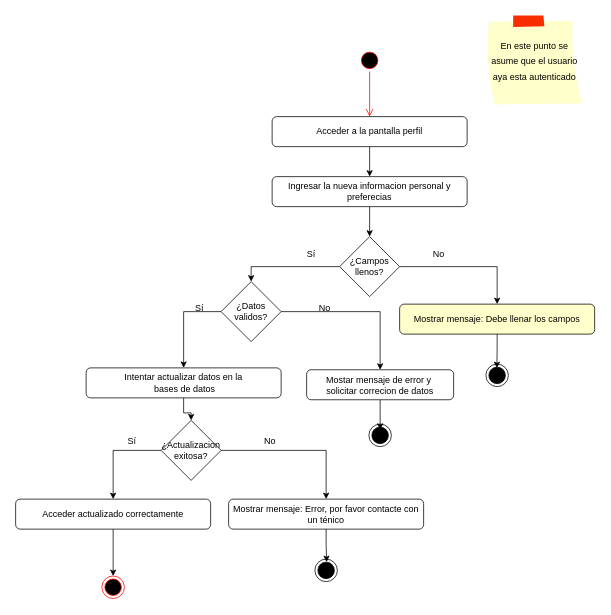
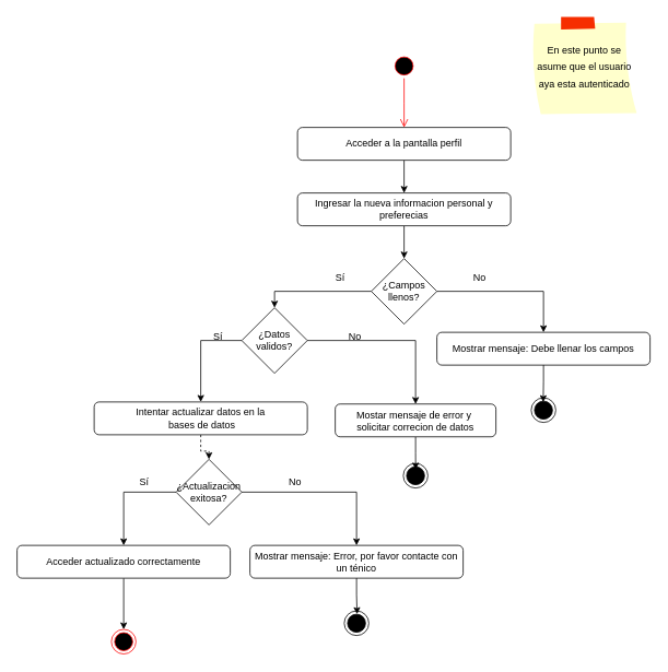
  <mxCell id="0" />
  <mxCell id="1" parent="0" />
  <mxCell id="2" value="" style="ellipse;html=1;shape=endState;fillColor=#000000;strokeColor=default;" vertex="1" parent="1"><mxGeometry x="647" y="485" width="30" height="30" as="geometry" /></mxCell>
  <mxCell id="3" value="" style="shape=mxgraph.sysml.x;" vertex="1" parent="1"><mxGeometry x="655.75" y="492.5" width="12.5" height="15" as="geometry" /></mxCell>
  <mxCell id="4" value="" style="ellipse;html=1;shape=startState;fillColor=#000000;strokeColor=#ff0000;" vertex="1" parent="1"><mxGeometry x="477" y="65" width="30" height="30" as="geometry" /></mxCell>
  <mxCell id="5" value="" style="edgeStyle=orthogonalEdgeStyle;html=1;verticalAlign=bottom;endArrow=open;endSize=8;strokeColor=#ff0000;rounded=0;" edge="1" source="4" parent="1"><mxGeometry relative="1" as="geometry"><mxPoint x="492" y="155" as="targetPoint" /></mxGeometry></mxCell>
  <mxCell id="6" style="edgeStyle=orthogonalEdgeStyle;rounded=0;orthogonalLoop=1;jettySize=auto;html=1;" edge="1" parent="1" source="7" target="9"><mxGeometry relative="1" as="geometry" /></mxCell>
  <mxCell id="7" value="Acceder a la pantalla perfil" style="rounded=1;whiteSpace=wrap;html=1;" vertex="1" parent="1"><mxGeometry x="362" y="155" width="260" height="40" as="geometry" /></mxCell>
  <mxCell id="8" style="edgeStyle=orthogonalEdgeStyle;rounded=0;orthogonalLoop=1;jettySize=auto;html=1;" edge="1" parent="1" source="9" target="12"><mxGeometry relative="1" as="geometry" /></mxCell>
  <mxCell id="9" value="Ingresar la nueva informacion personal y preferecias" style="rounded=1;whiteSpace=wrap;html=1;" vertex="1" parent="1"><mxGeometry x="362" y="235" width="260" height="40" as="geometry" /></mxCell>
  <mxCell id="10" style="edgeStyle=orthogonalEdgeStyle;rounded=0;orthogonalLoop=1;jettySize=auto;html=1;entryX=0.5;entryY=0;entryDx=0;entryDy=0;exitX=1;exitY=0.5;exitDx=0;exitDy=0;" edge="1" parent="1" source="12" target="13"><mxGeometry relative="1" as="geometry" /></mxCell>
  <mxCell id="11" style="edgeStyle=orthogonalEdgeStyle;rounded=0;orthogonalLoop=1;jettySize=auto;html=1;entryX=0.5;entryY=0;entryDx=0;entryDy=0;" edge="1" parent="1" source="12" target="16"><mxGeometry relative="1" as="geometry" /></mxCell>
  <mxCell id="12" value="¿Campos llenos?" style="rhombus;whiteSpace=wrap;html=1;" vertex="1" parent="1"><mxGeometry x="452" y="315" width="80" height="80" as="geometry" /></mxCell>
- <mxCell id="13" value="Mostrar mensaje: Debe llenar los campos" style="rounded=1;whiteSpace=wrap;html=1;fillColor=#ffffcc;" vertex="1" parent="1"><mxGeometry x="532" y="405" width="260" height="40" as="geometry" /></mxCell>
+ <mxCell id="13" value="Mostrar mensaje: Debe llenar los campos" style="rounded=1;whiteSpace=wrap;html=1;" vertex="1" parent="1"><mxGeometry x="532" y="405" width="260" height="40" as="geometry" /></mxCell>
  <mxCell id="14" style="edgeStyle=orthogonalEdgeStyle;rounded=0;orthogonalLoop=1;jettySize=auto;html=1;entryX=0.5;entryY=0;entryDx=0;entryDy=0;exitX=1;exitY=0.5;exitDx=0;exitDy=0;" edge="1" parent="1" source="16" target="20"><mxGeometry relative="1" as="geometry" /></mxCell>
  <mxCell id="15" style="edgeStyle=orthogonalEdgeStyle;rounded=0;orthogonalLoop=1;jettySize=auto;html=1;entryX=0.5;entryY=0;entryDx=0;entryDy=0;exitX=0;exitY=0.5;exitDx=0;exitDy=0;" edge="1" parent="1" source="16" target="24"><mxGeometry relative="1" as="geometry" /></mxCell>
  <mxCell id="16" value="¿Datos validos?" style="rhombus;whiteSpace=wrap;html=1;" vertex="1" parent="1"><mxGeometry x="294" y="375" width="80" height="80" as="geometry" /></mxCell>
  <mxCell id="17" value="No" style="text;html=1;align=center;verticalAlign=middle;resizable=0;points=[];autosize=1;strokeColor=none;fillColor=none;" vertex="1" parent="1"><mxGeometry x="564" y="323" width="40" height="30" as="geometry" /></mxCell>
  <mxCell id="18" value="Sí" style="text;html=1;align=center;verticalAlign=middle;resizable=0;points=[];autosize=1;strokeColor=none;fillColor=none;" vertex="1" parent="1"><mxGeometry x="399" y="323" width="30" height="30" as="geometry" /></mxCell>
  <mxCell id="19" value="" style="edgeStyle=orthogonalEdgeStyle;rounded=0;orthogonalLoop=1;jettySize=auto;html=1;" edge="1" parent="1" source="20" target="34"><mxGeometry relative="1" as="geometry" /></mxCell>
  <mxCell id="20" value="Mostar mensaje de error y&amp;nbsp;&lt;div&gt;solicitar correcion de datos&lt;/div&gt;" style="rounded=1;whiteSpace=wrap;html=1;" vertex="1" parent="1"><mxGeometry x="408" y="492.5" width="196" height="40" as="geometry" /></mxCell>
  <mxCell id="21" value="No" style="text;html=1;align=center;verticalAlign=middle;resizable=0;points=[];autosize=1;strokeColor=none;fillColor=none;" vertex="1" parent="1"><mxGeometry x="412" y="395" width="40" height="30" as="geometry" /></mxCell>
  <mxCell id="22" value="&lt;font color=&quot;#000000&quot; style=&quot;font-size: 12px;&quot;&gt;En este punto se asume que el usuario aya esta autenticado&lt;/font&gt;" style="strokeWidth=1;shadow=0;dashed=0;align=center;html=1;shape=mxgraph.mockup.text.stickyNote2;fontColor=#666666;mainText=;fontSize=17;whiteSpace=wrap;fillColor=#ffffcc;strokeColor=#F62E00;" vertex="1" parent="1"><mxGeometry x="647" y="20" width="130" height="120" as="geometry" /></mxCell>
- <mxCell id="23" style="edgeStyle=orthogonalEdgeStyle;rounded=0;orthogonalLoop=1;jettySize=auto;html=1;entryX=0.5;entryY=0;entryDx=0;entryDy=0;" edge="1" parent="1" source="24" target="28"><mxGeometry relative="1" as="geometry" /></mxCell>
+ <mxCell id="23" style="edgeStyle=orthogonalEdgeStyle;rounded=0;orthogonalLoop=1;jettySize=auto;html=1;entryX=0.5;entryY=0;entryDx=0;entryDy=0;dashed=1;" edge="1" parent="1" source="24" target="28"><mxGeometry relative="1" as="geometry" /></mxCell>
  <mxCell id="24" value="Intentar actualizar datos en la&lt;div&gt;&amp;nbsp;bases de datos&lt;/div&gt;" style="rounded=1;whiteSpace=wrap;html=1;" vertex="1" parent="1"><mxGeometry x="114" y="490" width="260" height="40" as="geometry" /></mxCell>
  <mxCell id="25" value="Sí" style="text;html=1;align=center;verticalAlign=middle;resizable=0;points=[];autosize=1;strokeColor=none;fillColor=none;" vertex="1" parent="1"><mxGeometry x="250" y="395" width="30" height="30" as="geometry" /></mxCell>
  <mxCell id="26" style="edgeStyle=orthogonalEdgeStyle;rounded=0;orthogonalLoop=1;jettySize=auto;html=1;entryX=0.5;entryY=0;entryDx=0;entryDy=0;exitX=0;exitY=0.5;exitDx=0;exitDy=0;" edge="1" parent="1" source="28" target="31"><mxGeometry relative="1" as="geometry" /></mxCell>
  <mxCell id="27" style="edgeStyle=orthogonalEdgeStyle;rounded=0;orthogonalLoop=1;jettySize=auto;html=1;" edge="1" parent="1" source="28" target="29"><mxGeometry relative="1" as="geometry" /></mxCell>
  <mxCell id="28" value="¿Actualizacion exitosa?" style="rhombus;whiteSpace=wrap;html=1;" vertex="1" parent="1"><mxGeometry x="214" y="560" width="80" height="80" as="geometry" /></mxCell>
  <mxCell id="29" value="Mostrar mensaje: Error, por favor contacte con un ténico" style="rounded=1;whiteSpace=wrap;html=1;" vertex="1" parent="1"><mxGeometry x="304" y="665" width="260" height="40" as="geometry" /></mxCell>
  <mxCell id="30" style="edgeStyle=orthogonalEdgeStyle;rounded=0;orthogonalLoop=1;jettySize=auto;html=1;" edge="1" parent="1" source="31" target="38"><mxGeometry relative="1" as="geometry" /></mxCell>
  <mxCell id="31" value="Acceder actualizado correctamente" style="rounded=1;whiteSpace=wrap;html=1;" vertex="1" parent="1"><mxGeometry x="20" y="665" width="260" height="40" as="geometry" /></mxCell>
  <mxCell id="32" style="edgeStyle=orthogonalEdgeStyle;rounded=0;orthogonalLoop=1;jettySize=auto;html=1;entryX=0.488;entryY=0.178;entryDx=0;entryDy=0;entryPerimeter=0;" edge="1" parent="1" source="13" target="2"><mxGeometry relative="1" as="geometry" /></mxCell>
  <mxCell id="33" value="" style="ellipse;html=1;shape=endState;fillColor=#000000;strokeColor=default;" vertex="1" parent="1"><mxGeometry x="491" y="565" width="30" height="30" as="geometry" /></mxCell>
  <mxCell id="34" value="" style="shape=mxgraph.sysml.x;" vertex="1" parent="1"><mxGeometry x="499.75" y="572.5" width="12.5" height="15" as="geometry" /></mxCell>
  <mxCell id="35" value="" style="ellipse;html=1;shape=endState;fillColor=#000000;strokeColor=default;" vertex="1" parent="1"><mxGeometry x="419" y="745" width="30" height="30" as="geometry" /></mxCell>
  <mxCell id="36" value="" style="shape=mxgraph.sysml.x;" vertex="1" parent="1"><mxGeometry x="427.75" y="752.5" width="12.5" height="15" as="geometry" /></mxCell>
  <mxCell id="37" style="edgeStyle=orthogonalEdgeStyle;rounded=0;orthogonalLoop=1;jettySize=auto;html=1;entryX=0.522;entryY=0.131;entryDx=0;entryDy=0;entryPerimeter=0;" edge="1" parent="1" source="29" target="35"><mxGeometry relative="1" as="geometry" /></mxCell>
  <mxCell id="38" value="" style="ellipse;html=1;shape=endState;fillColor=#000000;strokeColor=#ff0000;" vertex="1" parent="1"><mxGeometry x="135" y="767.5" width="30" height="30" as="geometry" /></mxCell>
  <mxCell id="39" value="Sí" style="text;html=1;align=center;verticalAlign=middle;resizable=0;points=[];autosize=1;strokeColor=none;fillColor=none;" vertex="1" parent="1"><mxGeometry x="160" y="572.5" width="30" height="30" as="geometry" /></mxCell>
  <mxCell id="40" value="No" style="text;html=1;align=center;verticalAlign=middle;resizable=0;points=[];autosize=1;strokeColor=none;fillColor=none;" vertex="1" parent="1"><mxGeometry x="339" y="572.5" width="40" height="30" as="geometry" /></mxCell>
